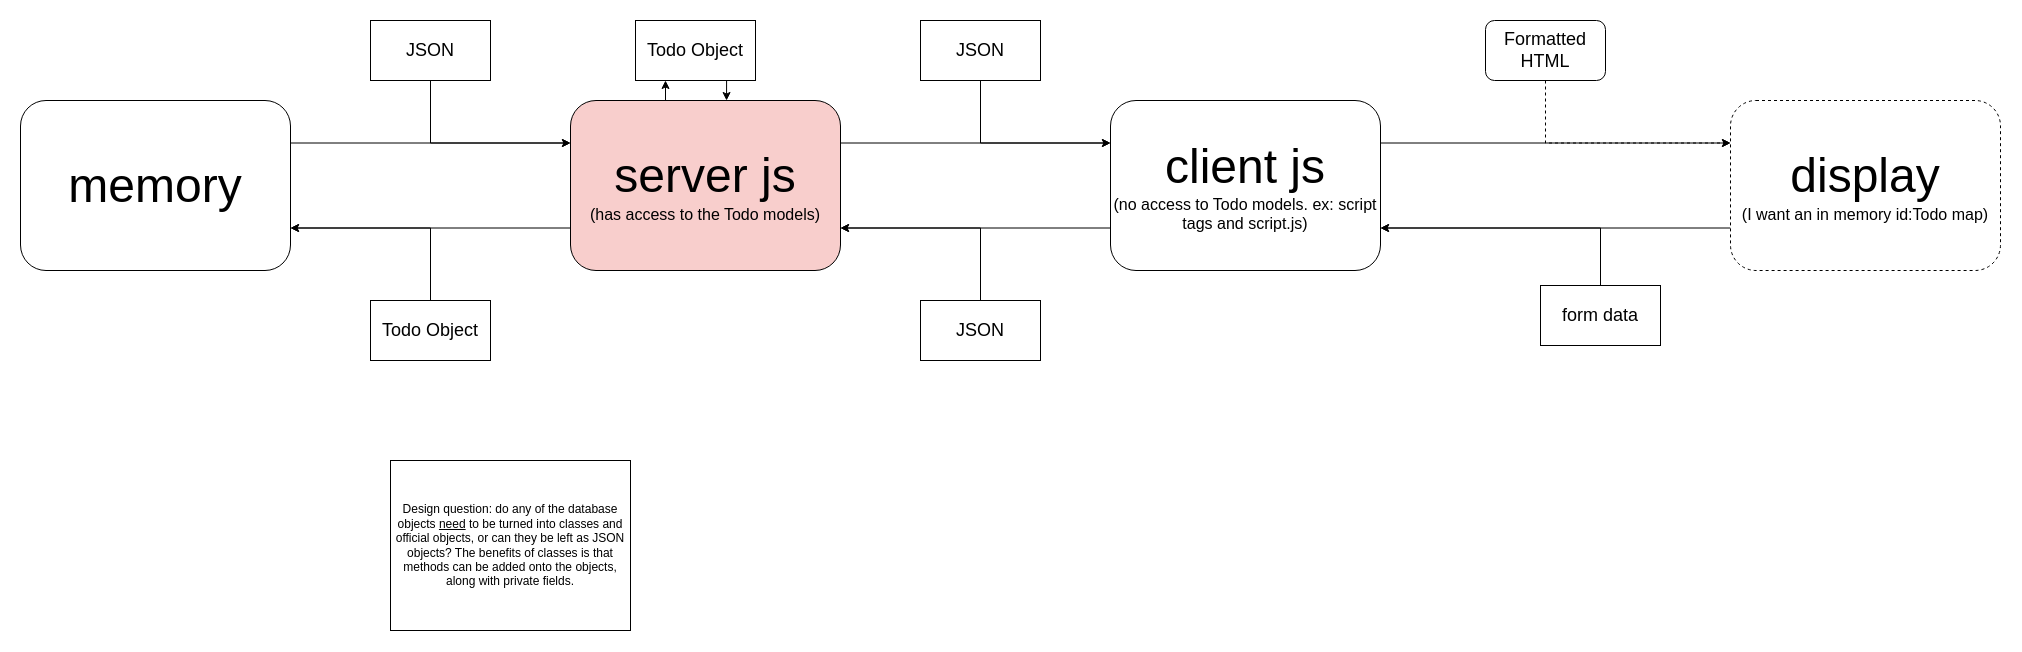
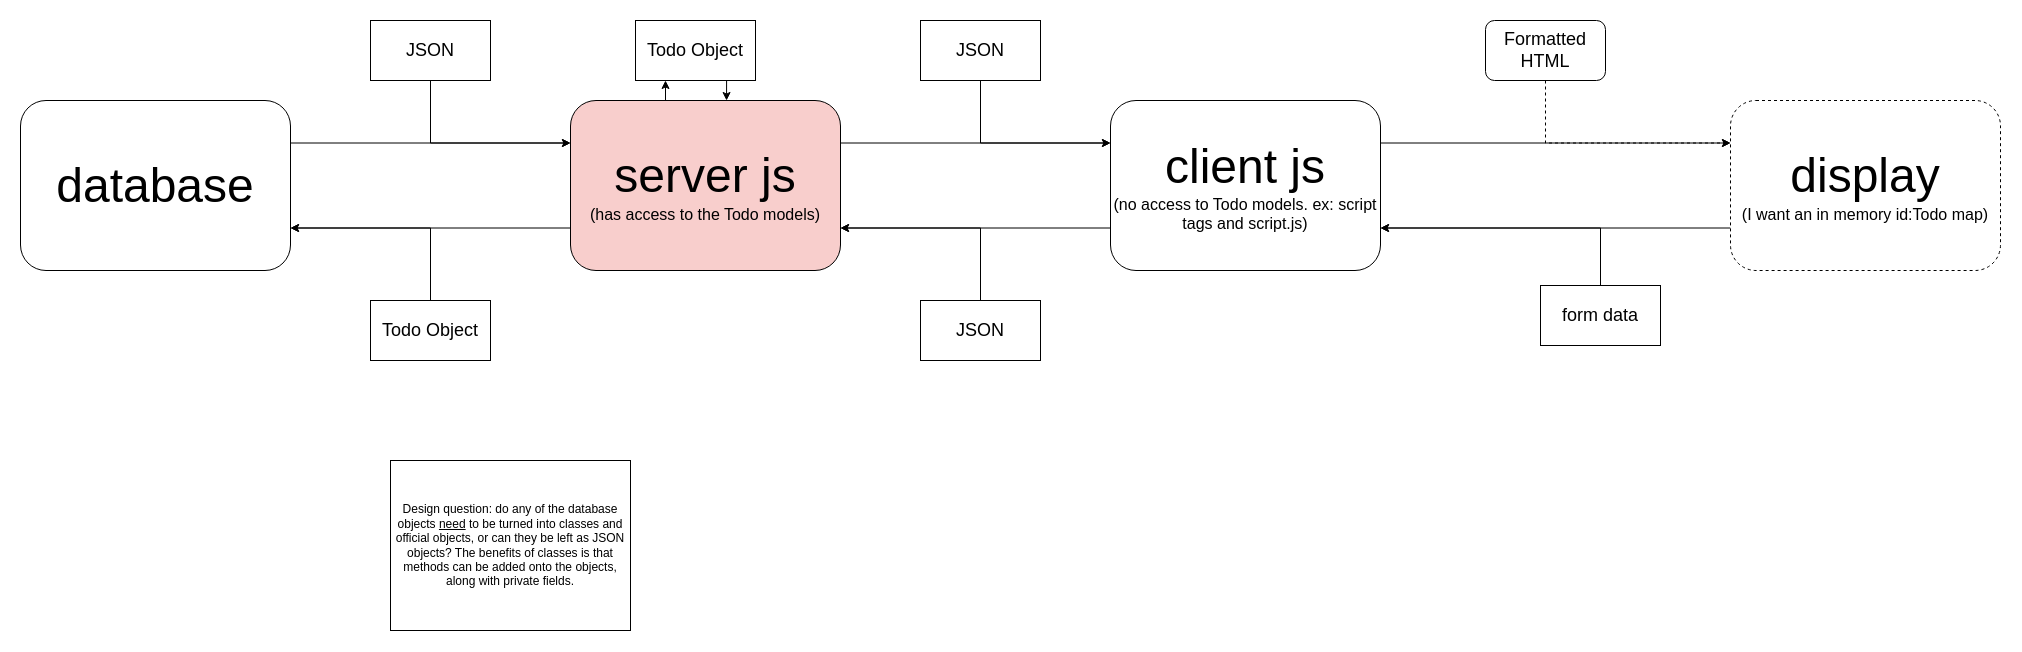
  <mxCell id="0" />
  <mxCell id="1" parent="0" />
  <mxCell id="2" style="edgeStyle=orthogonalEdgeStyle;rounded=0;orthogonalLoop=1;jettySize=auto;html=1;exitX=1;exitY=0.25;exitDx=0;exitDy=0;entryX=0;entryY=0.25;entryDx=0;entryDy=0;" parent="1" source="3" target="7" edge="1"><mxGeometry relative="1" as="geometry" /></mxCell>
- <mxCell id="3" value="&lt;font style=&quot;font-size: 48px&quot;&gt;memory&lt;/font&gt;" style="rounded=1;whiteSpace=wrap;html=1;" parent="1" vertex="1"><mxGeometry x="20" y="100" width="270" height="170" as="geometry" /></mxCell>
+ <mxCell id="3" value="&lt;font style=&quot;font-size: 48px&quot;&gt;database&lt;/font&gt;" style="rounded=1;whiteSpace=wrap;html=1;" parent="1" vertex="1"><mxGeometry x="20" y="100" width="270" height="170" as="geometry" /></mxCell>
  <mxCell id="4" style="edgeStyle=orthogonalEdgeStyle;rounded=0;orthogonalLoop=1;jettySize=auto;html=1;exitX=1;exitY=0.25;exitDx=0;exitDy=0;entryX=0;entryY=0.25;entryDx=0;entryDy=0;" parent="1" source="7" target="10" edge="1"><mxGeometry relative="1" as="geometry" /></mxCell>
  <mxCell id="5" style="edgeStyle=orthogonalEdgeStyle;rounded=0;orthogonalLoop=1;jettySize=auto;html=1;exitX=0;exitY=0.75;exitDx=0;exitDy=0;entryX=1;entryY=0.75;entryDx=0;entryDy=0;" parent="1" source="7" target="3" edge="1"><mxGeometry relative="1" as="geometry" /></mxCell>
  <mxCell id="6" style="edgeStyle=orthogonalEdgeStyle;rounded=0;orthogonalLoop=1;jettySize=auto;html=1;exitX=0.25;exitY=0;exitDx=0;exitDy=0;entryX=0.25;entryY=1;entryDx=0;entryDy=0;" edge="1" parent="1" source="7" target="26"><mxGeometry relative="1" as="geometry" /></mxCell>
  <mxCell id="7" value="&lt;span style=&quot;font-size: 48px&quot;&gt;server js&lt;/span&gt;&lt;br&gt;&lt;font size=&quot;3&quot;&gt;(has access to the Todo models)&lt;/font&gt;" style="rounded=1;whiteSpace=wrap;html=1;fillColor=#f8cecc;" parent="1" vertex="1"><mxGeometry x="570" y="100" width="270" height="170" as="geometry" /></mxCell>
  <mxCell id="8" style="edgeStyle=orthogonalEdgeStyle;rounded=0;orthogonalLoop=1;jettySize=auto;html=1;exitX=1;exitY=0.25;exitDx=0;exitDy=0;entryX=0;entryY=0.25;entryDx=0;entryDy=0;" parent="1" source="10" target="12" edge="1"><mxGeometry relative="1" as="geometry" /></mxCell>
  <mxCell id="9" style="edgeStyle=orthogonalEdgeStyle;rounded=0;orthogonalLoop=1;jettySize=auto;html=1;exitX=0;exitY=0.75;exitDx=0;exitDy=0;entryX=1;entryY=0.75;entryDx=0;entryDy=0;" parent="1" source="10" target="7" edge="1"><mxGeometry relative="1" as="geometry" /></mxCell>
  <mxCell id="10" value="&lt;font&gt;&lt;span style=&quot;font-size: 48px&quot;&gt;client js&lt;/span&gt;&lt;br&gt;&lt;font size=&quot;3&quot;&gt;(no access to Todo models. ex: script tags and script.js)&lt;/font&gt;&lt;br&gt;&lt;/font&gt;" style="rounded=1;whiteSpace=wrap;html=1;" parent="1" vertex="1"><mxGeometry x="1110" y="100" width="270" height="170" as="geometry" /></mxCell>
  <mxCell id="11" style="edgeStyle=orthogonalEdgeStyle;rounded=0;orthogonalLoop=1;jettySize=auto;html=1;exitX=0;exitY=0.75;exitDx=0;exitDy=0;entryX=1;entryY=0.75;entryDx=0;entryDy=0;" parent="1" source="12" target="10" edge="1"><mxGeometry relative="1" as="geometry" /></mxCell>
  <mxCell id="12" value="&lt;font&gt;&lt;span style=&quot;font-size: 48px&quot;&gt;display&lt;/span&gt;&lt;br&gt;&lt;font size=&quot;3&quot;&gt;(I want an in memory id:Todo map)&lt;/font&gt;&lt;br&gt;&lt;/font&gt;" style="rounded=1;whiteSpace=wrap;html=1;dashed=1;" parent="1" vertex="1"><mxGeometry x="1730" y="100" width="270" height="170" as="geometry" /></mxCell>
  <mxCell id="13" style="edgeStyle=orthogonalEdgeStyle;rounded=0;orthogonalLoop=1;jettySize=auto;html=1;exitX=0.5;exitY=1;exitDx=0;exitDy=0;entryX=0;entryY=0.25;entryDx=0;entryDy=0;" parent="1" source="14" target="7" edge="1"><mxGeometry relative="1" as="geometry" /></mxCell>
  <mxCell id="14" value="&lt;font style=&quot;font-size: 18px&quot;&gt;JSON&lt;/font&gt;" style="rounded=0;whiteSpace=wrap;html=1;" parent="1" vertex="1"><mxGeometry x="370" y="20" width="120" height="60" as="geometry" /></mxCell>
  <mxCell id="15" style="edgeStyle=orthogonalEdgeStyle;rounded=0;orthogonalLoop=1;jettySize=auto;html=1;exitX=0.5;exitY=1;exitDx=0;exitDy=0;entryX=0;entryY=0.25;entryDx=0;entryDy=0;" parent="1" source="16" target="10" edge="1"><mxGeometry relative="1" as="geometry" /></mxCell>
  <mxCell id="16" value="&lt;span style=&quot;font-size: 18px&quot;&gt;JSON&lt;/span&gt;" style="rounded=0;whiteSpace=wrap;html=1;" parent="1" vertex="1"><mxGeometry x="920" y="20" width="120" height="60" as="geometry" /></mxCell>
  <mxCell id="17" style="edgeStyle=orthogonalEdgeStyle;rounded=0;orthogonalLoop=1;jettySize=auto;html=1;exitX=0.5;exitY=1;exitDx=0;exitDy=0;entryX=0;entryY=0.25;entryDx=0;entryDy=0;dashed=1;" parent="1" source="18" target="12" edge="1"><mxGeometry relative="1" as="geometry" /></mxCell>
  <mxCell id="18" value="&lt;span style=&quot;font-size: 18px&quot;&gt;Formatted&lt;br&gt;HTML&lt;br&gt;&lt;/span&gt;" style="whiteSpace=wrap;html=1;rounded=1;" parent="1" vertex="1"><mxGeometry x="1485" y="20" width="120" height="60" as="geometry" /></mxCell>
  <mxCell id="19" style="edgeStyle=orthogonalEdgeStyle;rounded=0;orthogonalLoop=1;jettySize=auto;html=1;exitX=0.5;exitY=0;exitDx=0;exitDy=0;entryX=1;entryY=0.75;entryDx=0;entryDy=0;" parent="1" source="20" target="10" edge="1"><mxGeometry relative="1" as="geometry" /></mxCell>
  <mxCell id="20" value="&lt;font style=&quot;font-size: 18px&quot;&gt;form data&lt;/font&gt;" style="rounded=0;whiteSpace=wrap;html=1;" parent="1" vertex="1"><mxGeometry x="1540" y="285" width="120" height="60" as="geometry" /></mxCell>
  <mxCell id="21" style="edgeStyle=orthogonalEdgeStyle;rounded=0;orthogonalLoop=1;jettySize=auto;html=1;exitX=0.5;exitY=0;exitDx=0;exitDy=0;entryX=1;entryY=0.75;entryDx=0;entryDy=0;" parent="1" source="22" target="7" edge="1"><mxGeometry relative="1" as="geometry" /></mxCell>
  <mxCell id="22" value="&lt;font style=&quot;font-size: 18px&quot;&gt;JSON&lt;/font&gt;" style="rounded=0;whiteSpace=wrap;html=1;" parent="1" vertex="1"><mxGeometry x="920" y="300" width="120" height="60" as="geometry" /></mxCell>
  <mxCell id="23" style="edgeStyle=orthogonalEdgeStyle;rounded=0;orthogonalLoop=1;jettySize=auto;html=1;exitX=0.5;exitY=0;exitDx=0;exitDy=0;entryX=1;entryY=0.75;entryDx=0;entryDy=0;" parent="1" source="24" target="3" edge="1"><mxGeometry relative="1" as="geometry" /></mxCell>
  <mxCell id="24" value="&lt;font style=&quot;font-size: 18px&quot;&gt;Todo Object&lt;/font&gt;" style="rounded=0;whiteSpace=wrap;html=1;" parent="1" vertex="1"><mxGeometry x="370" y="300" width="120" height="60" as="geometry" /></mxCell>
  <mxCell id="25" style="edgeStyle=orthogonalEdgeStyle;rounded=0;orthogonalLoop=1;jettySize=auto;html=1;exitX=0.75;exitY=1;exitDx=0;exitDy=0;entryX=0.578;entryY=0;entryDx=0;entryDy=0;entryPerimeter=0;" edge="1" parent="1" source="26" target="7"><mxGeometry relative="1" as="geometry" /></mxCell>
  <mxCell id="26" value="&lt;font style=&quot;font-size: 18px&quot;&gt;Todo Object&lt;/font&gt;" style="rounded=0;whiteSpace=wrap;html=1;" vertex="1" parent="1"><mxGeometry x="635" y="20" width="120" height="60" as="geometry" /></mxCell>
  <mxCell id="27" value="Design question: do any of the database objects &lt;u&gt;need&lt;/u&gt;&amp;nbsp;to be turned into classes and official objects, or can they be left as JSON objects? The benefits of classes is that methods can be added onto the objects, along with private fields." style="rounded=0;whiteSpace=wrap;html=1;" vertex="1" parent="1"><mxGeometry x="390" y="460" width="240" height="170" as="geometry" /></mxCell>
